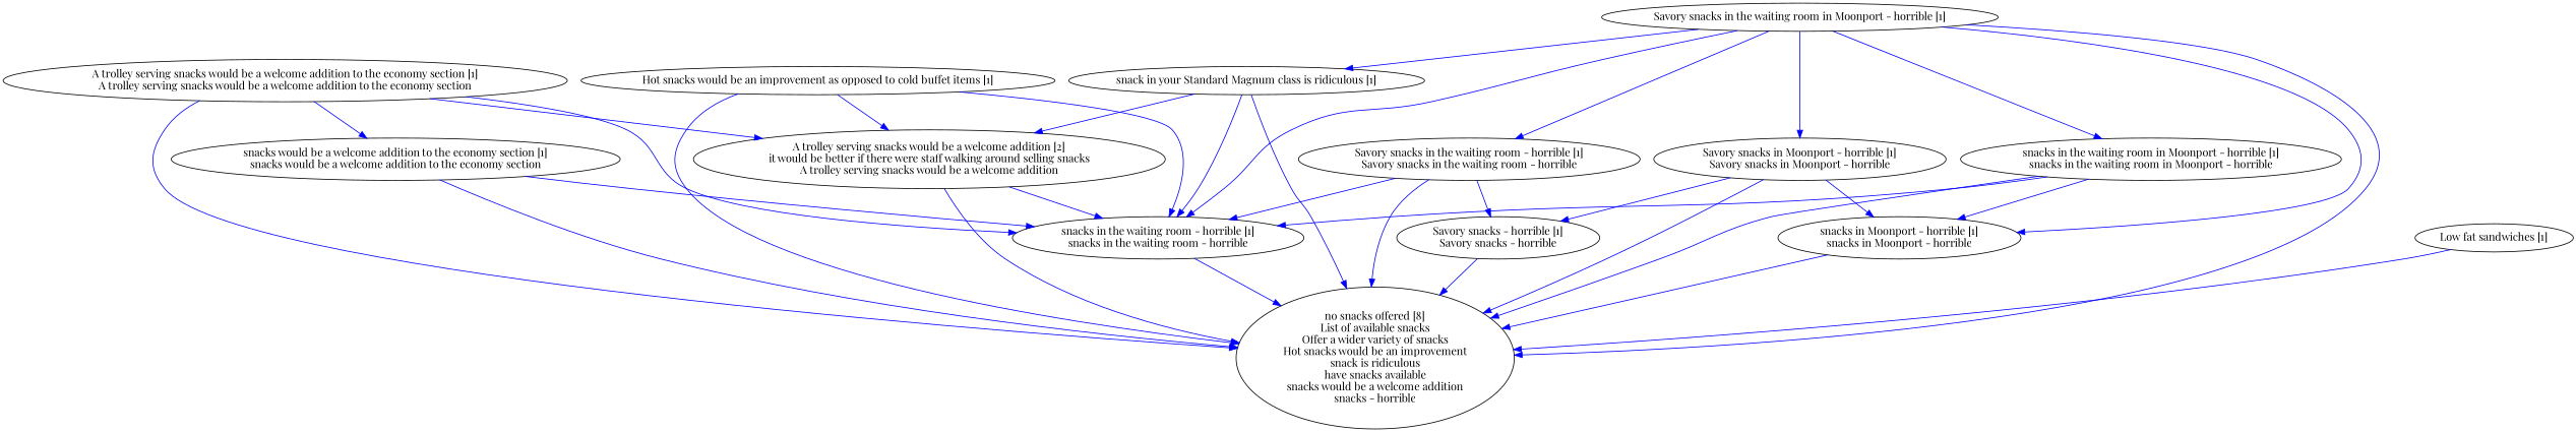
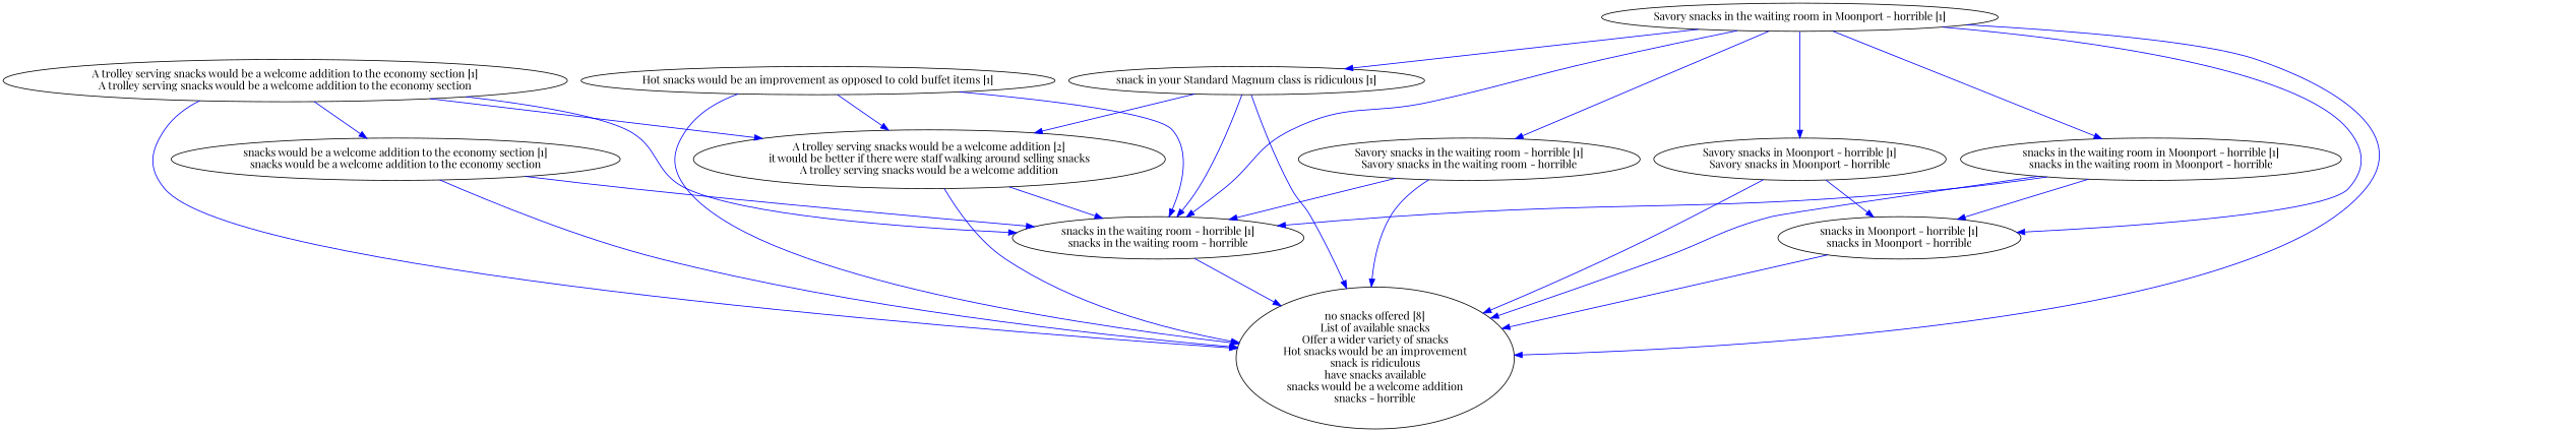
  digraph {
    fontname="Playfair Display"
    node [fontname="Playfair Display"]
    edge [color=blue fontname="Playfair Display"]
    "A trolley serving snacks would be a welcome addition [2]\nit would be better if there were staff walking around selling snacks\nA trolley serving snacks would be a welcome addition"
    "no snacks offered [8]\nList of available snacks\nOffer a wider variety of snacks\nHot snacks would be an improvement\nsnack is ridiculous\nhave snacks available\nsnacks would be a welcome addition\nsnacks - horrible"
    "snacks in the waiting room - horrible [1]\nsnacks in the waiting room - horrible"
    "A trolley serving snacks would be a welcome addition to the economy section [1]\nA trolley serving snacks would be a welcome addition to the economy section"
    "snacks would be a welcome addition to the economy section [1]\nsnacks would be a welcome addition to the economy section"
    "Hot snacks would be an improvement as opposed to cold buffet items [1]"
-   "Low fat sandwiches [1]"
    "Savory snacks in the waiting room in Moonport - horrible [1]"
    "Savory snacks in Moonport - horrible [1]\nSavory snacks in Moonport - horrible"
    "snacks in Moonport - horrible [1]\nsnacks in Moonport - horrible"
    "Savory snacks in the waiting room - horrible [1]\nSavory snacks in the waiting room - horrible"
    "snacks in the waiting room in Moonport - horrible [1]\nsnacks in the waiting room in Moonport - horrible"
    "snack in your Standard Magnum class is ridiculous [1]"
-   "Savory snacks - horrible [1]\nSavory snacks - horrible"
    "A trolley serving snacks would be a welcome addition [2]\nit would be better if there were staff walking around selling snacks\nA trolley serving snacks would be a welcome addition" -> "no snacks offered [8]\nList of available snacks\nOffer a wider variety of snacks\nHot snacks would be an improvement\nsnack is ridiculous\nhave snacks available\nsnacks would be a welcome addition\nsnacks - horrible"
    "A trolley serving snacks would be a welcome addition [2]\nit would be better if there were staff walking around selling snacks\nA trolley serving snacks would be a welcome addition" -> "snacks in the waiting room - horrible [1]\nsnacks in the waiting room - horrible"
    "snacks in the waiting room - horrible [1]\nsnacks in the waiting room - horrible" -> "no snacks offered [8]\nList of available snacks\nOffer a wider variety of snacks\nHot snacks would be an improvement\nsnack is ridiculous\nhave snacks available\nsnacks would be a welcome addition\nsnacks - horrible"
    "A trolley serving snacks would be a welcome addition to the economy section [1]\nA trolley serving snacks would be a welcome addition to the economy section" -> "A trolley serving snacks would be a welcome addition [2]\nit would be better if there were staff walking around selling snacks\nA trolley serving snacks would be a welcome addition"
    "A trolley serving snacks would be a welcome addition to the economy section [1]\nA trolley serving snacks would be a welcome addition to the economy section" -> "no snacks offered [8]\nList of available snacks\nOffer a wider variety of snacks\nHot snacks would be an improvement\nsnack is ridiculous\nhave snacks available\nsnacks would be a welcome addition\nsnacks - horrible"
    "A trolley serving snacks would be a welcome addition to the economy section [1]\nA trolley serving snacks would be a welcome addition to the economy section" -> "snacks in the waiting room - horrible [1]\nsnacks in the waiting room - horrible"
    "A trolley serving snacks would be a welcome addition to the economy section [1]\nA trolley serving snacks would be a welcome addition to the economy section" -> "snacks would be a welcome addition to the economy section [1]\nsnacks would be a welcome addition to the economy section"
    "snacks would be a welcome addition to the economy section [1]\nsnacks would be a welcome addition to the economy section" -> "no snacks offered [8]\nList of available snacks\nOffer a wider variety of snacks\nHot snacks would be an improvement\nsnack is ridiculous\nhave snacks available\nsnacks would be a welcome addition\nsnacks - horrible"
    "snacks would be a welcome addition to the economy section [1]\nsnacks would be a welcome addition to the economy section" -> "snacks in the waiting room - horrible [1]\nsnacks in the waiting room - horrible"
    "Hot snacks would be an improvement as opposed to cold buffet items [1]" -> "A trolley serving snacks would be a welcome addition [2]\nit would be better if there were staff walking around selling snacks\nA trolley serving snacks would be a welcome addition"
    "Hot snacks would be an improvement as opposed to cold buffet items [1]" -> "no snacks offered [8]\nList of available snacks\nOffer a wider variety of snacks\nHot snacks would be an improvement\nsnack is ridiculous\nhave snacks available\nsnacks would be a welcome addition\nsnacks - horrible"
    "Hot snacks would be an improvement as opposed to cold buffet items [1]" -> "snacks in the waiting room - horrible [1]\nsnacks in the waiting room - horrible"
-   "Low fat sandwiches [1]" -> "no snacks offered [8]\nList of available snacks\nOffer a wider variety of snacks\nHot snacks would be an improvement\nsnack is ridiculous\nhave snacks available\nsnacks would be a welcome addition\nsnacks - horrible"
    "Savory snacks in the waiting room in Moonport - horrible [1]" -> "no snacks offered [8]\nList of available snacks\nOffer a wider variety of snacks\nHot snacks would be an improvement\nsnack is ridiculous\nhave snacks available\nsnacks would be a welcome addition\nsnacks - horrible"
    "Savory snacks in the waiting room in Moonport - horrible [1]" -> "snacks in the waiting room - horrible [1]\nsnacks in the waiting room - horrible"
    "Savory snacks in the waiting room in Moonport - horrible [1]" -> "Savory snacks in Moonport - horrible [1]\nSavory snacks in Moonport - horrible"
    "Savory snacks in the waiting room in Moonport - horrible [1]" -> "snacks in Moonport - horrible [1]\nsnacks in Moonport - horrible"
    "Savory snacks in the waiting room in Moonport - horrible [1]" -> "Savory snacks in the waiting room - horrible [1]\nSavory snacks in the waiting room - horrible"
    "Savory snacks in the waiting room in Moonport - horrible [1]" -> "snacks in the waiting room in Moonport - horrible [1]\nsnacks in the waiting room in Moonport - horrible"
    "Savory snacks in the waiting room in Moonport - horrible [1]" -> "snack in your Standard Magnum class is ridiculous [1]"
    "Savory snacks in Moonport - horrible [1]\nSavory snacks in Moonport - horrible" -> "no snacks offered [8]\nList of available snacks\nOffer a wider variety of snacks\nHot snacks would be an improvement\nsnack is ridiculous\nhave snacks available\nsnacks would be a welcome addition\nsnacks - horrible"
    "Savory snacks in Moonport - horrible [1]\nSavory snacks in Moonport - horrible" -> "snacks in Moonport - horrible [1]\nsnacks in Moonport - horrible"
-   "Savory snacks in Moonport - horrible [1]\nSavory snacks in Moonport - horrible" -> "Savory snacks - horrible [1]\nSavory snacks - horrible"
    "snacks in Moonport - horrible [1]\nsnacks in Moonport - horrible" -> "no snacks offered [8]\nList of available snacks\nOffer a wider variety of snacks\nHot snacks would be an improvement\nsnack is ridiculous\nhave snacks available\nsnacks would be a welcome addition\nsnacks - horrible"
    "Savory snacks in the waiting room - horrible [1]\nSavory snacks in the waiting room - horrible" -> "no snacks offered [8]\nList of available snacks\nOffer a wider variety of snacks\nHot snacks would be an improvement\nsnack is ridiculous\nhave snacks available\nsnacks would be a welcome addition\nsnacks - horrible"
    "Savory snacks in the waiting room - horrible [1]\nSavory snacks in the waiting room - horrible" -> "snacks in the waiting room - horrible [1]\nsnacks in the waiting room - horrible"
-   "Savory snacks in the waiting room - horrible [1]\nSavory snacks in the waiting room - horrible" -> "Savory snacks - horrible [1]\nSavory snacks - horrible"
    "snacks in the waiting room in Moonport - horrible [1]\nsnacks in the waiting room in Moonport - horrible" -> "no snacks offered [8]\nList of available snacks\nOffer a wider variety of snacks\nHot snacks would be an improvement\nsnack is ridiculous\nhave snacks available\nsnacks would be a welcome addition\nsnacks - horrible"
    "snacks in the waiting room in Moonport - horrible [1]\nsnacks in the waiting room in Moonport - horrible" -> "snacks in the waiting room - horrible [1]\nsnacks in the waiting room - horrible"
    "snacks in the waiting room in Moonport - horrible [1]\nsnacks in the waiting room in Moonport - horrible" -> "snacks in Moonport - horrible [1]\nsnacks in Moonport - horrible"
    "snack in your Standard Magnum class is ridiculous [1]" -> "A trolley serving snacks would be a welcome addition [2]\nit would be better if there were staff walking around selling snacks\nA trolley serving snacks would be a welcome addition"
    "snack in your Standard Magnum class is ridiculous [1]" -> "no snacks offered [8]\nList of available snacks\nOffer a wider variety of snacks\nHot snacks would be an improvement\nsnack is ridiculous\nhave snacks available\nsnacks would be a welcome addition\nsnacks - horrible"
    "snack in your Standard Magnum class is ridiculous [1]" -> "snacks in the waiting room - horrible [1]\nsnacks in the waiting room - horrible"
-   "Savory snacks - horrible [1]\nSavory snacks - horrible" -> "no snacks offered [8]\nList of available snacks\nOffer a wider variety of snacks\nHot snacks would be an improvement\nsnack is ridiculous\nhave snacks available\nsnacks would be a welcome addition\nsnacks - horrible"
  }
